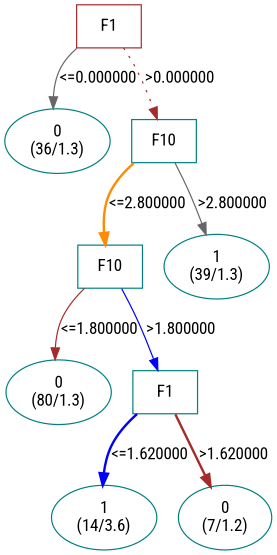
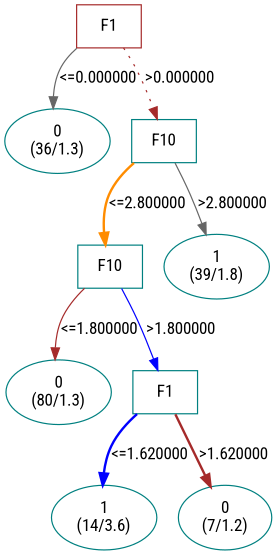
  digraph {
    fontname="Roboto Condensed"
    node [color=teal fontname="Roboto Condensed" shape=ellipse]
    edge [color=brown fontname="Roboto Condensed" style=solid]
    n1 [color=brown label="F1\n" shape=box]
    n2 [label="0\n(36/1.3)"]
    n3 [label="F10\n" shape=box]
    n4 [label="F10\n" shape=box]
-   n5 [label="1\n(39/1.3)"]
+   n5 [label="1\n(39/1.8)"]
    n6 [label="0\n(80/1.3)"]
    n7 [label="F1\n" shape=box]
    n8 [label="1\n(14/3.6)"]
    n9 [label="0\n(7/1.2)"]
    n1 -> n2 [color=gray40 label="<=0.000000"]
    n1 -> n3 [label=">0.000000" style=dotted]
    n3 -> n4 [color=darkorange label="<=2.800000" style=bold]
    n3 -> n5 [color=gray40 label=">2.800000"]
    n4 -> n6 [label="<=1.800000"]
    n4 -> n7 [color=blue label=">1.800000"]
    n7 -> n8 [color=blue label="<=1.620000" style=bold]
    n7 -> n9 [label=">1.620000" style=bold]
  }
